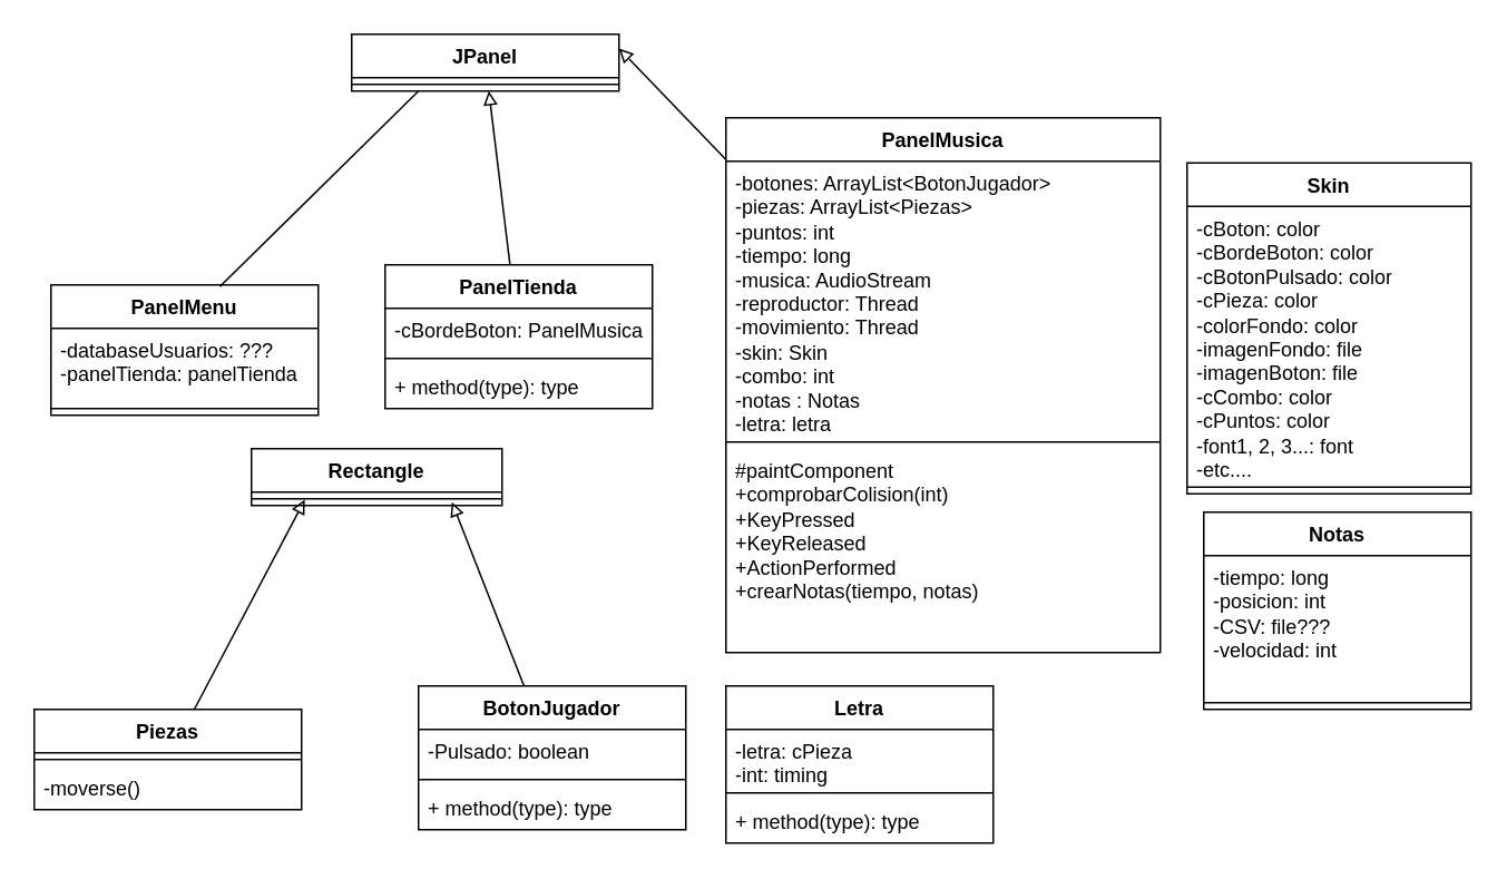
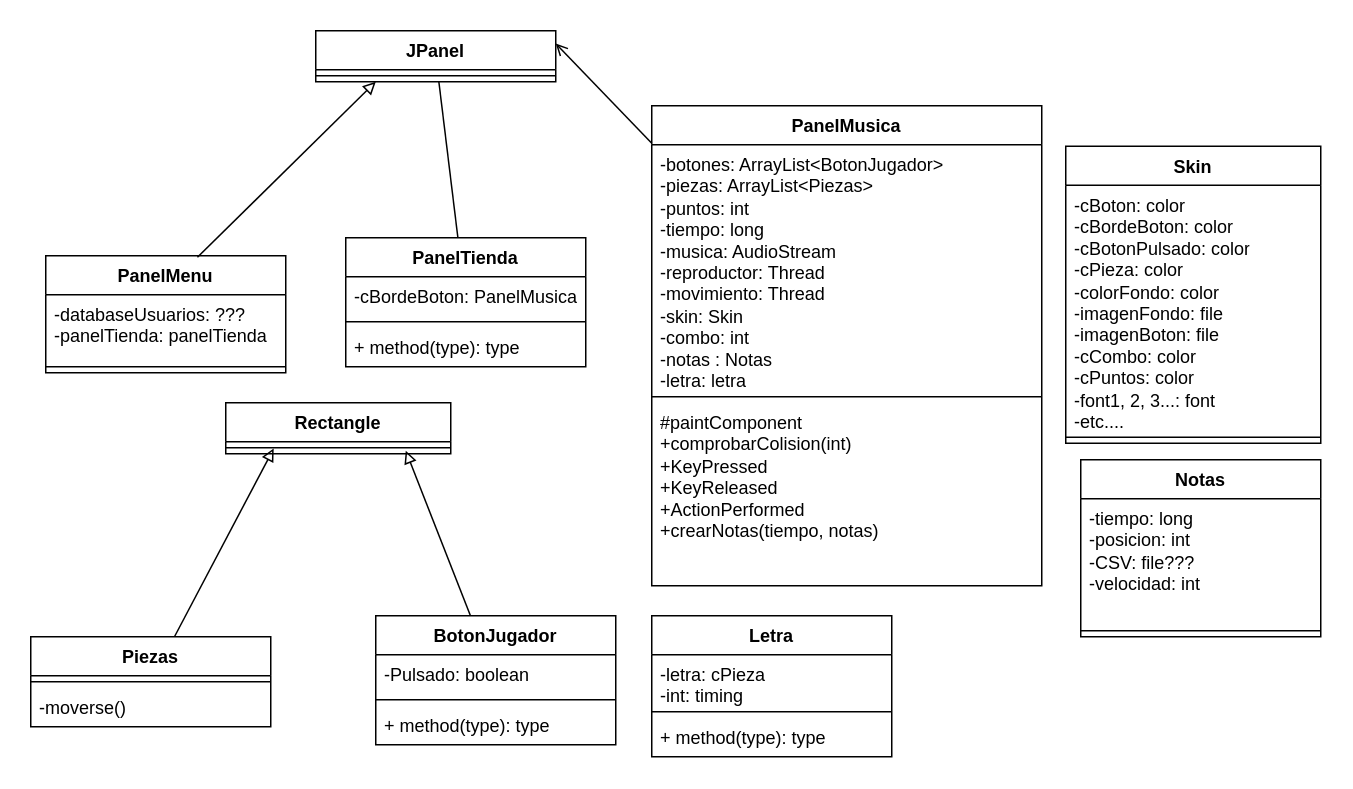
  <mxCell id="0" />
  <mxCell id="1" parent="0" />
  <mxCell id="2" value="PanelMusica" style="swimlane;fontStyle=1;align=center;verticalAlign=top;childLayout=stackLayout;horizontal=1;startSize=26;horizontalStack=0;resizeParent=1;resizeParentMax=0;resizeLast=0;collapsible=1;marginBottom=0;whiteSpace=wrap;html=1;" parent="1" vertex="1"><mxGeometry x="434" y="70" width="260" height="320" as="geometry" /></mxCell>
  <mxCell id="3" value="-botones: ArrayList&amp;lt;BotonJugador&amp;gt;&lt;br&gt;-piezas: ArrayList&amp;lt;Piezas&amp;gt;&lt;br&gt;-puntos: int&lt;br&gt;-tiempo: long&lt;br&gt;-musica: AudioStream&lt;br&gt;-reproductor: Thread&lt;br&gt;-movimiento: Thread&lt;br&gt;-skin: Skin&lt;br&gt;-combo: int&lt;br&gt;-notas : Notas&lt;br&gt;-letra: letra" style="text;strokeColor=none;fillColor=none;align=left;verticalAlign=top;spacingLeft=4;spacingRight=4;overflow=hidden;rotatable=0;points=[[0,0.5],[1,0.5]];portConstraint=eastwest;whiteSpace=wrap;html=1;" parent="2" vertex="1"><mxGeometry y="26" width="260" height="164" as="geometry" /></mxCell>
  <mxCell id="4" value="" style="line;strokeWidth=1;fillColor=none;align=left;verticalAlign=middle;spacingTop=-1;spacingLeft=3;spacingRight=3;rotatable=0;labelPosition=right;points=[];portConstraint=eastwest;strokeColor=inherit;" parent="2" vertex="1"><mxGeometry y="190" width="260" height="8" as="geometry" /></mxCell>
  <mxCell id="5" value="#paintComponent&lt;br&gt;+comprobarColision(int)&lt;br&gt;+KeyPressed&lt;br&gt;+KeyReleased&lt;br&gt;+ActionPerformed&lt;br&gt;+crearNotas(tiempo, notas)" style="text;strokeColor=none;fillColor=none;align=left;verticalAlign=top;spacingLeft=4;spacingRight=4;overflow=hidden;rotatable=0;points=[[0,0.5],[1,0.5]];portConstraint=eastwest;whiteSpace=wrap;html=1;" parent="2" vertex="1"><mxGeometry y="198" width="260" height="122" as="geometry" /></mxCell>
  <mxCell id="6" value="PanelMenu" style="swimlane;fontStyle=1;align=center;verticalAlign=top;childLayout=stackLayout;horizontal=1;startSize=26;horizontalStack=0;resizeParent=1;resizeParentMax=0;resizeLast=0;collapsible=1;marginBottom=0;whiteSpace=wrap;html=1;" parent="1" vertex="1"><mxGeometry x="30" y="170" width="160" height="78" as="geometry" /></mxCell>
  <mxCell id="7" value="-databaseUsuarios: ???&lt;br&gt;-panelTienda: panelTienda" style="text;strokeColor=none;fillColor=none;align=left;verticalAlign=top;spacingLeft=4;spacingRight=4;overflow=hidden;rotatable=0;points=[[0,0.5],[1,0.5]];portConstraint=eastwest;whiteSpace=wrap;html=1;" parent="6" vertex="1"><mxGeometry y="26" width="160" height="44" as="geometry" /></mxCell>
  <mxCell id="8" value="" style="line;strokeWidth=1;fillColor=none;align=left;verticalAlign=middle;spacingTop=-1;spacingLeft=3;spacingRight=3;rotatable=0;labelPosition=right;points=[];portConstraint=eastwest;strokeColor=inherit;" parent="6" vertex="1"><mxGeometry y="70" width="160" height="8" as="geometry" /></mxCell>
  <mxCell id="9" value="Notas" style="swimlane;fontStyle=1;align=center;verticalAlign=top;childLayout=stackLayout;horizontal=1;startSize=26;horizontalStack=0;resizeParent=1;resizeParentMax=0;resizeLast=0;collapsible=1;marginBottom=0;whiteSpace=wrap;html=1;" parent="1" vertex="1"><mxGeometry x="720" y="306" width="160" height="118" as="geometry" /></mxCell>
  <mxCell id="10" value="-tiempo: long&lt;br&gt;-posicion: int&lt;br&gt;-CSV: file???&lt;br&gt;-velocidad: int" style="text;strokeColor=none;fillColor=none;align=left;verticalAlign=top;spacingLeft=4;spacingRight=4;overflow=hidden;rotatable=0;points=[[0,0.5],[1,0.5]];portConstraint=eastwest;whiteSpace=wrap;html=1;" parent="9" vertex="1"><mxGeometry y="26" width="160" height="84" as="geometry" /></mxCell>
  <mxCell id="11" value="" style="line;strokeWidth=1;fillColor=none;align=left;verticalAlign=middle;spacingTop=-1;spacingLeft=3;spacingRight=3;rotatable=0;labelPosition=right;points=[];portConstraint=eastwest;strokeColor=inherit;" parent="9" vertex="1"><mxGeometry y="110" width="160" height="8" as="geometry" /></mxCell>
  <mxCell id="12" value="BotonJugador" style="swimlane;fontStyle=1;align=center;verticalAlign=top;childLayout=stackLayout;horizontal=1;startSize=26;horizontalStack=0;resizeParent=1;resizeParentMax=0;resizeLast=0;collapsible=1;marginBottom=0;whiteSpace=wrap;html=1;" parent="1" vertex="1"><mxGeometry x="250" y="410" width="160" height="86" as="geometry" /></mxCell>
  <mxCell id="13" value="-Pulsado: boolean" style="text;strokeColor=none;fillColor=none;align=left;verticalAlign=top;spacingLeft=4;spacingRight=4;overflow=hidden;rotatable=0;points=[[0,0.5],[1,0.5]];portConstraint=eastwest;whiteSpace=wrap;html=1;" parent="12" vertex="1"><mxGeometry y="26" width="160" height="26" as="geometry" /></mxCell>
  <mxCell id="14" value="" style="line;strokeWidth=1;fillColor=none;align=left;verticalAlign=middle;spacingTop=-1;spacingLeft=3;spacingRight=3;rotatable=0;labelPosition=right;points=[];portConstraint=eastwest;strokeColor=inherit;" parent="12" vertex="1"><mxGeometry y="52" width="160" height="8" as="geometry" /></mxCell>
  <mxCell id="15" value="+ method(type): type" style="text;strokeColor=none;fillColor=none;align=left;verticalAlign=top;spacingLeft=4;spacingRight=4;overflow=hidden;rotatable=0;points=[[0,0.5],[1,0.5]];portConstraint=eastwest;whiteSpace=wrap;html=1;" parent="12" vertex="1"><mxGeometry y="60" width="160" height="26" as="geometry" /></mxCell>
  <mxCell id="16" value="Skin" style="swimlane;fontStyle=1;align=center;verticalAlign=top;childLayout=stackLayout;horizontal=1;startSize=26;horizontalStack=0;resizeParent=1;resizeParentMax=0;resizeLast=0;collapsible=1;marginBottom=0;whiteSpace=wrap;html=1;" parent="1" vertex="1"><mxGeometry x="710" y="97" width="170" height="198" as="geometry" /></mxCell>
  <mxCell id="17" value="-cBoton: color&lt;br&gt;-cBordeBoton: color&lt;br&gt;-cBotonPulsado: color&lt;br&gt;-cPieza: color&lt;br&gt;-colorFondo: color&lt;br&gt;-imagenFondo: file&lt;br&gt;-imagenBoton: file&lt;br&gt;-cCombo: color&lt;br&gt;-cPuntos: color&lt;br&gt;-font1, 2, 3...: font&lt;br&gt;-etc...." style="text;strokeColor=none;fillColor=none;align=left;verticalAlign=top;spacingLeft=4;spacingRight=4;overflow=hidden;rotatable=0;points=[[0,0.5],[1,0.5]];portConstraint=eastwest;whiteSpace=wrap;html=1;" parent="16" vertex="1"><mxGeometry y="26" width="170" height="164" as="geometry" /></mxCell>
  <mxCell id="18" value="" style="line;strokeWidth=1;fillColor=none;align=left;verticalAlign=middle;spacingTop=-1;spacingLeft=3;spacingRight=3;rotatable=0;labelPosition=right;points=[];portConstraint=eastwest;strokeColor=inherit;" parent="16" vertex="1"><mxGeometry y="190" width="170" height="8" as="geometry" /></mxCell>
  <mxCell id="19" value="" style="endArrow=block;html=1;rounded=0;endFill=0;entryX=0.8;entryY=0.75;entryDx=0;entryDy=0;entryPerimeter=0;" parent="1" source="12" edge="1" target="38"><mxGeometry width="50" height="50" relative="1" as="geometry"><mxPoint x="240" y="380" as="sourcePoint" /><mxPoint x="290" y="330" as="targetPoint" /></mxGeometry></mxCell>
  <mxCell id="20" value="" style="endArrow=block;html=1;rounded=0;endFill=0;entryX=0.213;entryY=0.563;entryDx=0;entryDy=0;entryPerimeter=0;" parent="1" target="38" edge="1" source="21"><mxGeometry width="50" height="50" relative="1" as="geometry"><mxPoint x="150" y="380" as="sourcePoint" /><mxPoint x="213.309" y="328" as="targetPoint" /></mxGeometry></mxCell>
  <mxCell id="21" value="Piezas" style="swimlane;fontStyle=1;align=center;verticalAlign=top;childLayout=stackLayout;horizontal=1;startSize=26;horizontalStack=0;resizeParent=1;resizeParentMax=0;resizeLast=0;collapsible=1;marginBottom=0;whiteSpace=wrap;html=1;" parent="1" vertex="1"><mxGeometry y="424" width="160" height="60" as="geometry" x="20" /></mxCell>
  <mxCell id="22" value="" style="line;strokeWidth=1;fillColor=none;align=left;verticalAlign=middle;spacingTop=-1;spacingLeft=3;spacingRight=3;rotatable=0;labelPosition=right;points=[];portConstraint=eastwest;strokeColor=inherit;" parent="21" vertex="1"><mxGeometry y="26" width="160" height="8" as="geometry" /></mxCell>
  <mxCell id="23" value="-moverse()" style="text;strokeColor=none;fillColor=none;align=left;verticalAlign=top;spacingLeft=4;spacingRight=4;overflow=hidden;rotatable=0;points=[[0,0.5],[1,0.5]];portConstraint=eastwest;whiteSpace=wrap;html=1;" parent="21" vertex="1"><mxGeometry y="34" width="160" height="26" as="geometry" /></mxCell>
  <mxCell id="24" value="PanelTienda" style="swimlane;fontStyle=1;align=center;verticalAlign=top;childLayout=stackLayout;horizontal=1;startSize=26;horizontalStack=0;resizeParent=1;resizeParentMax=0;resizeLast=0;collapsible=1;marginBottom=0;" vertex="1" parent="1"><mxGeometry x="230" y="158" width="160" height="86" as="geometry" /></mxCell>
  <mxCell id="25" value="-cBordeBoton: PanelMusica" style="text;strokeColor=none;fillColor=none;align=left;verticalAlign=top;spacingLeft=4;spacingRight=4;overflow=hidden;rotatable=0;points=[[0,0.5],[1,0.5]];portConstraint=eastwest;" vertex="1" parent="24"><mxGeometry y="26" width="160" height="26" as="geometry" /></mxCell>
  <mxCell id="26" value="" style="line;strokeWidth=1;fillColor=none;align=left;verticalAlign=middle;spacingTop=-1;spacingLeft=3;spacingRight=3;rotatable=0;labelPosition=right;points=[];portConstraint=eastwest;" vertex="1" parent="24"><mxGeometry y="52" width="160" height="8" as="geometry" /></mxCell>
  <mxCell id="27" value="+ method(type): type" style="text;strokeColor=none;fillColor=none;align=left;verticalAlign=top;spacingLeft=4;spacingRight=4;overflow=hidden;rotatable=0;points=[[0,0.5],[1,0.5]];portConstraint=eastwest;" vertex="1" parent="24"><mxGeometry y="60" width="160" height="26" as="geometry" /></mxCell>
  <mxCell id="28" value="JPanel" style="swimlane;fontStyle=1;align=center;verticalAlign=top;childLayout=stackLayout;horizontal=1;startSize=26;horizontalStack=0;resizeParent=1;resizeParentMax=0;resizeLast=0;collapsible=1;marginBottom=0;" vertex="1" parent="1"><mxGeometry x="210" y="20" width="160" height="34" as="geometry" /></mxCell>
  <mxCell id="29" value="" style="line;strokeWidth=1;fillColor=none;align=left;verticalAlign=middle;spacingTop=-1;spacingLeft=3;spacingRight=3;rotatable=0;labelPosition=right;points=[];portConstraint=eastwest;" vertex="1" parent="28"><mxGeometry y="26" width="160" height="8" as="geometry" /></mxCell>
- <mxCell id="30" value="" style="endArrow=none;html=1;rounded=0;entryX=0.25;entryY=1;entryDx=0;entryDy=0;exitX=0.632;exitY=0.013;exitDx=0;exitDy=0;exitPerimeter=0;endFill=0;" edge="1" parent="1" source="6" target="28"><mxGeometry width="50" height="50" relative="1" as="geometry"><mxPoint x="140" y="130" as="sourcePoint" /><mxPoint x="190" y="80" as="targetPoint" /></mxGeometry></mxCell>
- <mxCell id="31" value="" style="endArrow=block;html=1;rounded=0;endFill=0;" edge="1" parent="1" source="24" target="28"><mxGeometry width="50" height="50" relative="1" as="geometry"><mxPoint x="250.56" y="171.014" as="sourcePoint" /><mxPoint x="369.44" y="4" as="targetPoint" /></mxGeometry></mxCell>
- <mxCell id="32" value="" style="endArrow=block;html=1;rounded=0;entryX=1;entryY=0.25;entryDx=0;entryDy=0;endFill=0;" edge="1" parent="1" source="2" target="28"><mxGeometry width="50" height="50" relative="1" as="geometry"><mxPoint x="350" y="127.014" as="sourcePoint" /><mxPoint x="468.88" y="-40" as="targetPoint" /></mxGeometry></mxCell>
+ <mxCell id="30" value="" style="endArrow=block;html=1;rounded=0;entryX=0.25;entryY=1;entryDx=0;entryDy=0;exitX=0.632;exitY=0.013;exitDx=0;exitDy=0;exitPerimeter=0;endFill=0;" edge="1" parent="1" source="6" target="28"><mxGeometry width="50" height="50" relative="1" as="geometry"><mxPoint x="140" y="130" as="sourcePoint" /><mxPoint x="190" y="80" as="targetPoint" /></mxGeometry></mxCell>
+ <mxCell id="31" value="" style="endArrow=none;html=1;rounded=0;endFill=0;" edge="1" parent="1" source="24" target="28"><mxGeometry width="50" height="50" relative="1" as="geometry"><mxPoint x="250.56" y="171.014" as="sourcePoint" /><mxPoint x="369.44" y="4" as="targetPoint" /></mxGeometry></mxCell>
+ <mxCell id="32" value="" style="endArrow=open;html=1;rounded=0;entryX=1;entryY=0.25;entryDx=0;entryDy=0;endFill=0;" edge="1" parent="1" source="2" target="28"><mxGeometry width="50" height="50" relative="1" as="geometry"><mxPoint x="350" y="127.014" as="sourcePoint" /><mxPoint x="468.88" y="-40" as="targetPoint" /></mxGeometry></mxCell>
  <mxCell id="33" value="Letra" style="swimlane;fontStyle=1;align=center;verticalAlign=top;childLayout=stackLayout;horizontal=1;startSize=26;horizontalStack=0;resizeParent=1;resizeParentMax=0;resizeLast=0;collapsible=1;marginBottom=0;" vertex="1" parent="1"><mxGeometry x="434" y="410" width="160" height="94" as="geometry" /></mxCell>
  <mxCell id="34" value="-letra: cPieza&#10;-int: timing" style="text;strokeColor=none;fillColor=none;align=left;verticalAlign=top;spacingLeft=4;spacingRight=4;overflow=hidden;rotatable=0;points=[[0,0.5],[1,0.5]];portConstraint=eastwest;" vertex="1" parent="33"><mxGeometry y="26" width="160" height="34" as="geometry" /></mxCell>
  <mxCell id="35" value="" style="line;strokeWidth=1;fillColor=none;align=left;verticalAlign=middle;spacingTop=-1;spacingLeft=3;spacingRight=3;rotatable=0;labelPosition=right;points=[];portConstraint=eastwest;" vertex="1" parent="33"><mxGeometry y="60" width="160" height="8" as="geometry" /></mxCell>
  <mxCell id="36" value="+ method(type): type" style="text;strokeColor=none;fillColor=none;align=left;verticalAlign=top;spacingLeft=4;spacingRight=4;overflow=hidden;rotatable=0;points=[[0,0.5],[1,0.5]];portConstraint=eastwest;" vertex="1" parent="33"><mxGeometry y="68" width="160" height="26" as="geometry" /></mxCell>
  <mxCell id="37" value="Rectangle" style="swimlane;fontStyle=1;align=center;verticalAlign=top;childLayout=stackLayout;horizontal=1;startSize=26;horizontalStack=0;resizeParent=1;resizeParentMax=0;resizeLast=0;collapsible=1;marginBottom=0;" vertex="1" parent="1"><mxGeometry x="150" y="268" width="150" height="34" as="geometry" /></mxCell>
  <mxCell id="38" value="" style="line;strokeWidth=1;fillColor=none;align=left;verticalAlign=middle;spacingTop=-1;spacingLeft=3;spacingRight=3;rotatable=0;labelPosition=right;points=[];portConstraint=eastwest;" vertex="1" parent="37"><mxGeometry y="26" width="150" height="8" as="geometry" /></mxCell>
